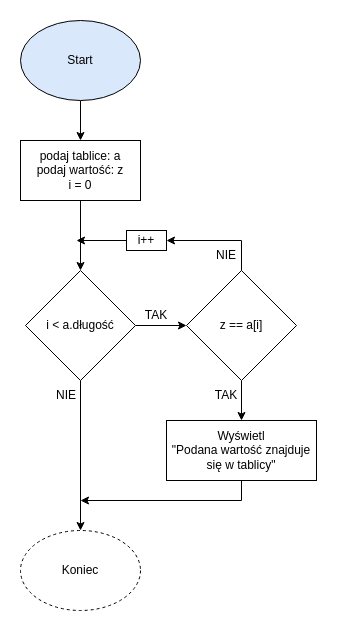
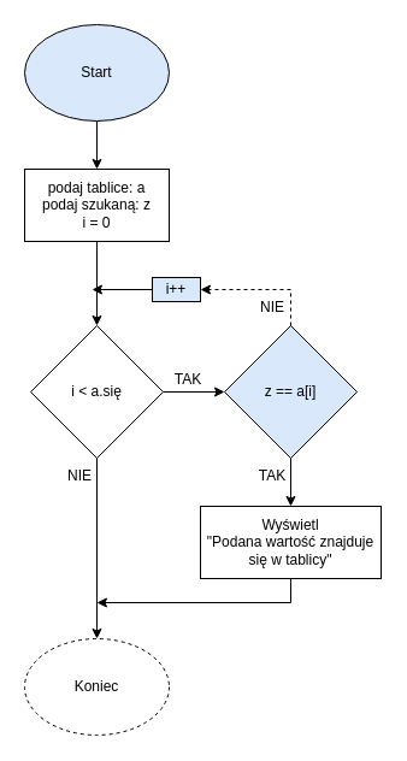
  <mxCell id="0" />
  <mxCell id="1" parent="0" />
  <mxCell id="2" value="" style="edgeStyle=orthogonalEdgeStyle;rounded=0;orthogonalLoop=1;jettySize=auto;html=1;" edge="1" parent="1" source="3" target="5"><mxGeometry relative="1" as="geometry" /></mxCell>
  <mxCell id="3" value="Start" style="ellipse;whiteSpace=wrap;html=1;fillColor=#dae8fc;" vertex="1" parent="1"><mxGeometry x="20" y="20" width="120" height="80" as="geometry" /></mxCell>
  <mxCell id="4" value="" style="edgeStyle=orthogonalEdgeStyle;rounded=0;orthogonalLoop=1;jettySize=auto;html=1;" edge="1" parent="1" source="5" target="7"><mxGeometry relative="1" as="geometry" /></mxCell>
- <mxCell id="5" value="podaj tablice: a&lt;br&gt;podaj wartość: z&lt;br&gt;i = 0" style="rounded=0;whiteSpace=wrap;html=1;" vertex="1" parent="1"><mxGeometry x="20" y="140" width="120" height="60" as="geometry" /></mxCell>
+ <mxCell id="5" value="podaj tablice: a&lt;br&gt;podaj szukaną: z&lt;br&gt;i = 0" style="rounded=0;whiteSpace=wrap;html=1;" vertex="1" parent="1"><mxGeometry x="20" y="140" width="120" height="60" as="geometry" /></mxCell>
  <mxCell id="6" value="" style="edgeStyle=orthogonalEdgeStyle;rounded=0;orthogonalLoop=1;jettySize=auto;html=1;" edge="1" parent="1" source="7" target="9"><mxGeometry relative="1" as="geometry" /></mxCell>
- <mxCell id="7" value="i &amp;lt; a.długość" style="rhombus;whiteSpace=wrap;html=1;" vertex="1" parent="1"><mxGeometry x="25" y="270" width="110" height="110" as="geometry" /></mxCell>
+ <mxCell id="7" value="i &amp;lt; a.się" style="rhombus;whiteSpace=wrap;html=1;" vertex="1" parent="1"><mxGeometry x="25" y="270" width="110" height="110" as="geometry" /></mxCell>
  <mxCell id="8" value="" style="edgeStyle=orthogonalEdgeStyle;rounded=0;orthogonalLoop=1;jettySize=auto;html=1;" edge="1" parent="1" source="9" target="11"><mxGeometry relative="1" as="geometry" /></mxCell>
- <mxCell id="9" value="z == a[i]" style="rhombus;whiteSpace=wrap;html=1;" vertex="1" parent="1"><mxGeometry x="186" y="270" width="110" height="110" as="geometry" /></mxCell>
+ <mxCell id="9" value="z == a[i]" style="rhombus;whiteSpace=wrap;html=1;fillColor=#dae8fc;" vertex="1" parent="1"><mxGeometry x="186" y="270" width="110" height="110" as="geometry" /></mxCell>
  <mxCell id="10" value="TAK" style="text;html=1;strokeColor=none;fillColor=none;align=center;verticalAlign=middle;whiteSpace=wrap;rounded=0;" vertex="1" parent="1"><mxGeometry x="126" y="300" width="60" height="30" as="geometry" /></mxCell>
  <mxCell id="11" value="Wyświetl&lt;br&gt;&quot;Podana wartość znajduje się w tablicy&quot;" style="rounded=0;whiteSpace=wrap;html=1;" vertex="1" parent="1"><mxGeometry x="166" y="420" width="150" height="60" as="geometry" /></mxCell>
  <mxCell id="12" value="Koniec" style="ellipse;whiteSpace=wrap;html=1;dashed=1;" vertex="1" parent="1"><mxGeometry x="20" y="530" width="120" height="80" as="geometry" /></mxCell>
  <mxCell id="13" value="" style="endArrow=classic;html=1;rounded=0;exitX=0.5;exitY=1;exitDx=0;exitDy=0;entryX=0.5;entryY=0;entryDx=0;entryDy=0;" edge="1" parent="1" source="7" target="12"><mxGeometry width="50" height="50" relative="1" as="geometry"><mxPoint x="56" y="410" as="sourcePoint" /><mxPoint x="106" y="360" as="targetPoint" /></mxGeometry></mxCell>
  <mxCell id="14" value="" style="endArrow=classic;html=1;rounded=0;exitX=0.5;exitY=1;exitDx=0;exitDy=0;" edge="1" parent="1" source="11"><mxGeometry width="50" height="50" relative="1" as="geometry"><mxPoint x="235" y="480" as="sourcePoint" /><mxPoint x="80" y="500" as="targetPoint" /><Array as="points"><mxPoint x="241" y="500" /></Array></mxGeometry></mxCell>
  <mxCell id="15" value="TAK" style="text;html=1;strokeColor=none;fillColor=none;align=center;verticalAlign=middle;whiteSpace=wrap;rounded=0;" vertex="1" parent="1"><mxGeometry x="196" y="380" width="60" height="30" as="geometry" /></mxCell>
- <mxCell id="16" value="i++" style="rounded=0;whiteSpace=wrap;html=1;" vertex="1" parent="1"><mxGeometry x="126" y="230" width="40" height="20" as="geometry" /></mxCell>
+ <mxCell id="16" value="i++" style="rounded=0;whiteSpace=wrap;html=1;fillColor=#dae8fc;" vertex="1" parent="1"><mxGeometry x="126" y="230" width="40" height="20" as="geometry" /></mxCell>
  <mxCell id="17" value="" style="endArrow=classic;html=1;rounded=0;exitX=0;exitY=0.5;exitDx=0;exitDy=0;" edge="1" parent="1" source="16"><mxGeometry width="50" height="50" relative="1" as="geometry"><mxPoint x="56" y="310" as="sourcePoint" /><mxPoint x="76" y="240" as="targetPoint" /></mxGeometry></mxCell>
- <mxCell id="18" value="" style="endArrow=classic;html=1;rounded=0;exitX=0.5;exitY=0;exitDx=0;exitDy=0;entryX=1;entryY=0.5;entryDx=0;entryDy=0;" edge="1" parent="1" source="9" target="16"><mxGeometry width="50" height="50" relative="1" as="geometry"><mxPoint x="56" y="310" as="sourcePoint" /><mxPoint x="106" y="260" as="targetPoint" /><Array as="points"><mxPoint x="241" y="240" /></Array></mxGeometry></mxCell>
+ <mxCell id="18" value="" style="endArrow=classic;html=1;rounded=0;exitX=0.5;exitY=0;exitDx=0;exitDy=0;entryX=1;entryY=0.5;entryDx=0;entryDy=0;dashed=1;" edge="1" parent="1" source="9" target="16"><mxGeometry width="50" height="50" relative="1" as="geometry"><mxPoint x="56" y="310" as="sourcePoint" /><mxPoint x="106" y="260" as="targetPoint" /><Array as="points"><mxPoint x="241" y="240" /></Array></mxGeometry></mxCell>
  <mxCell id="19" value="NIE" style="text;html=1;strokeColor=none;fillColor=none;align=center;verticalAlign=middle;whiteSpace=wrap;rounded=0;" vertex="1" parent="1"><mxGeometry x="196" y="240" width="60" height="30" as="geometry" /></mxCell>
  <mxCell id="20" value="NIE" style="text;html=1;strokeColor=none;fillColor=none;align=center;verticalAlign=middle;whiteSpace=wrap;rounded=0;" vertex="1" parent="1"><mxGeometry x="36" y="380" width="60" height="30" as="geometry" /></mxCell>
